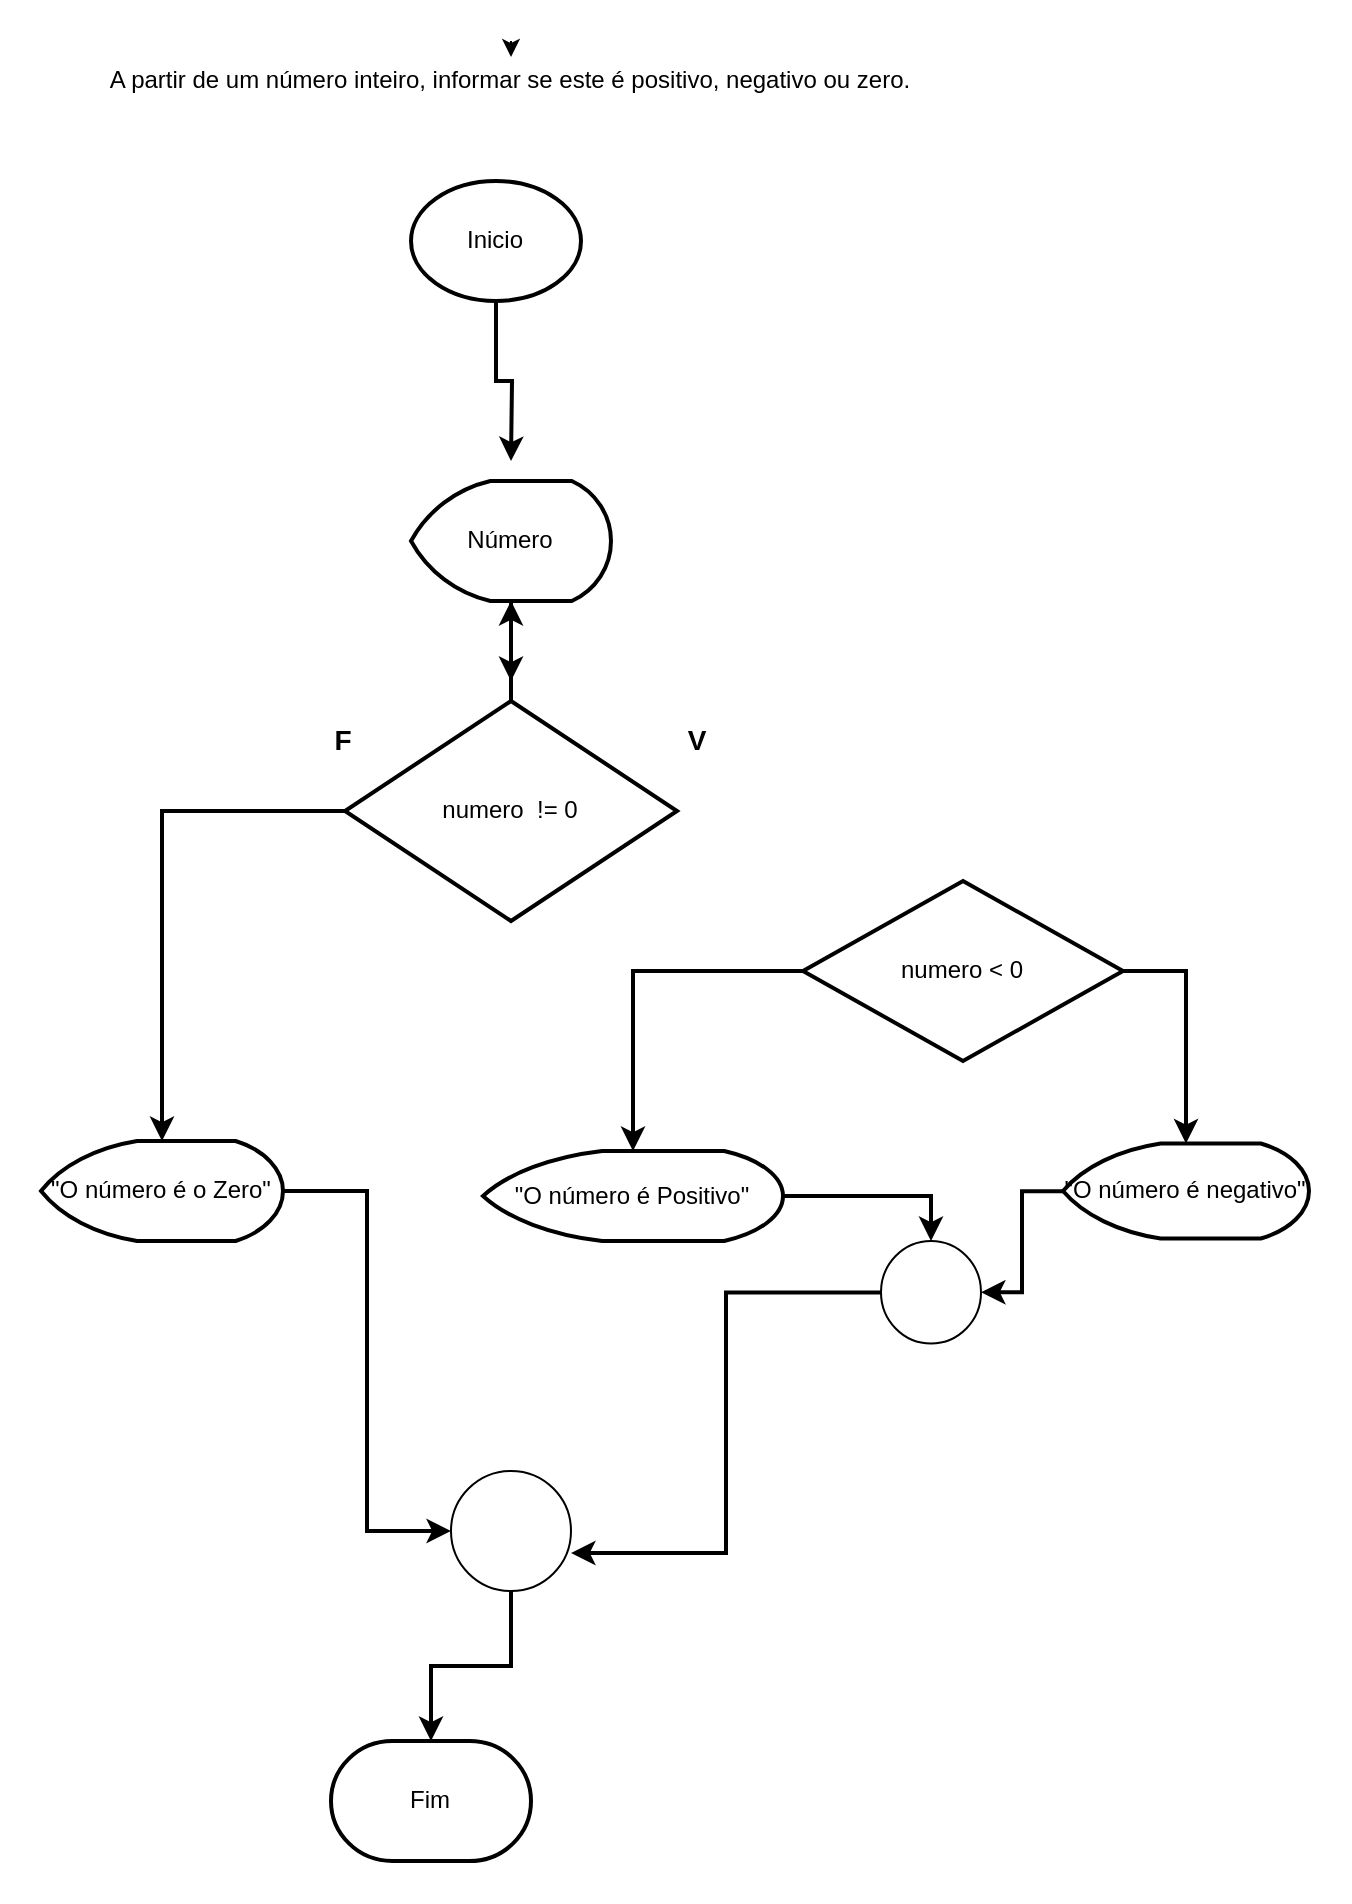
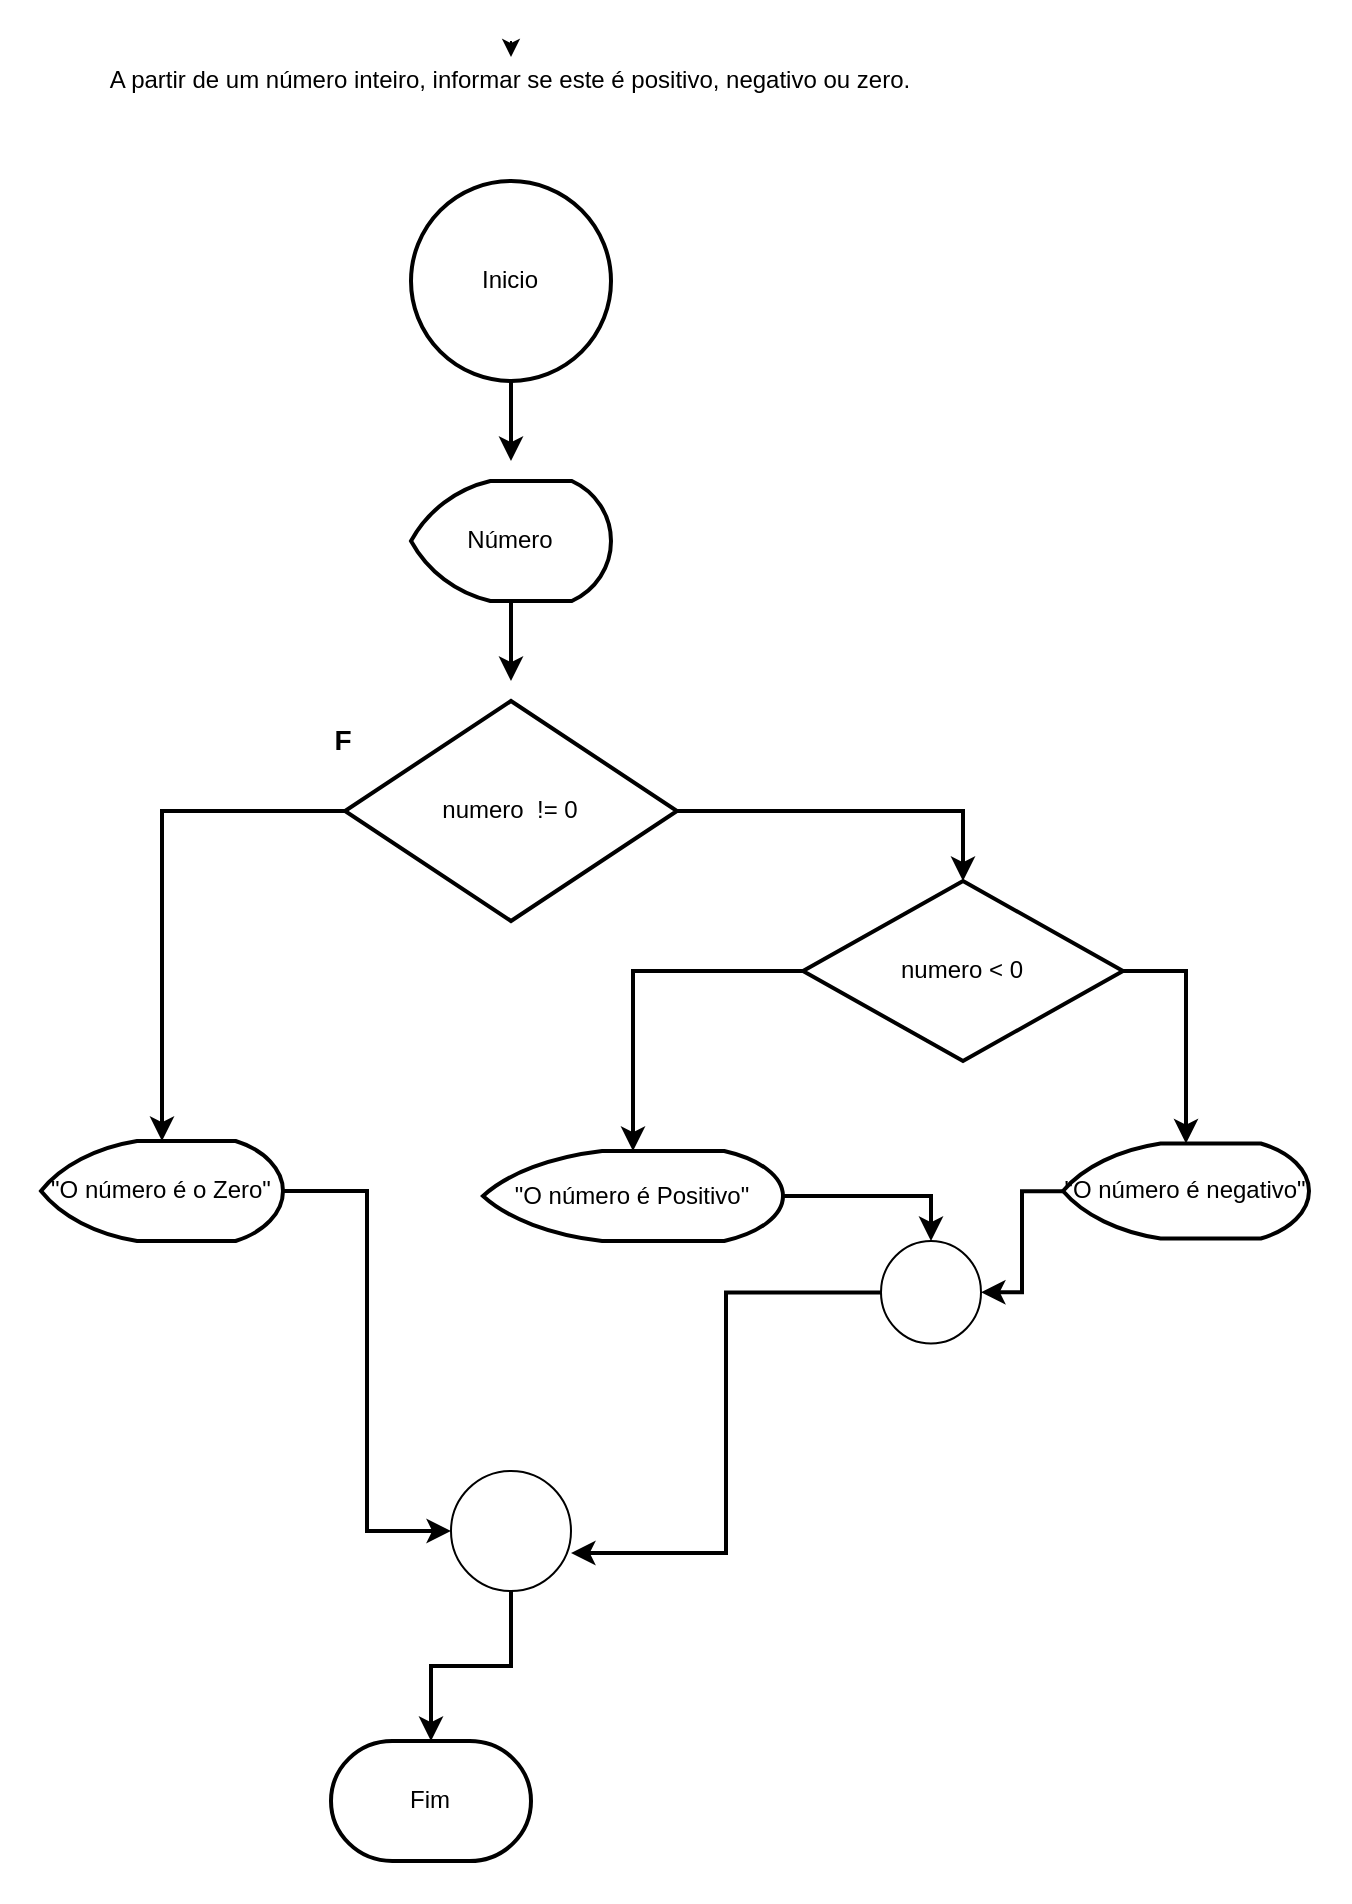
  <mxCell id="0" />
  <mxCell id="1" parent="0" />
  <mxCell id="2" value="A partir de um número inteiro, informar se este é positivo, negativo ou zero." style="text;html=1;strokeColor=none;fillColor=none;align=center;verticalAlign=middle;whiteSpace=wrap;rounded=0;" vertex="1" parent="1"><mxGeometry x="20" y="20" width="470" height="40" as="geometry" /></mxCell>
  <mxCell id="3" style="edgeStyle=orthogonalEdgeStyle;rounded=0;orthogonalLoop=1;jettySize=auto;html=1;exitX=0.5;exitY=0;exitDx=0;exitDy=0;entryX=0.5;entryY=0.2;entryDx=0;entryDy=0;entryPerimeter=0;" edge="1" parent="1" source="2" target="2"><mxGeometry relative="1" as="geometry" /></mxCell>
  <mxCell id="4" style="edgeStyle=orthogonalEdgeStyle;rounded=0;orthogonalLoop=1;jettySize=auto;html=1;exitX=0.5;exitY=1;exitDx=0;exitDy=0;exitPerimeter=0;strokeWidth=2;" edge="1" parent="1" source="5"><mxGeometry relative="1" as="geometry"><mxPoint x="255" y="230" as="targetPoint" /></mxGeometry></mxCell>
- <mxCell id="5" value="Inicio" style="strokeWidth=2;html=1;shape=mxgraph.flowchart.start_2;whiteSpace=wrap;" vertex="1" parent="1"><mxGeometry x="205" y="90" width="85" height="60" as="geometry" /></mxCell>
+ <mxCell id="5" value="Inicio" style="strokeWidth=2;html=1;shape=mxgraph.flowchart.start_2;whiteSpace=wrap;" vertex="1" parent="1"><mxGeometry x="205" y="90" width="100" height="100" as="geometry" /></mxCell>
  <mxCell id="6" style="edgeStyle=orthogonalEdgeStyle;rounded=0;orthogonalLoop=1;jettySize=auto;html=1;exitX=0.5;exitY=1;exitDx=0;exitDy=0;exitPerimeter=0;strokeWidth=2;" edge="1" parent="1" source="7"><mxGeometry relative="1" as="geometry"><mxPoint x="255" y="340" as="targetPoint" /></mxGeometry></mxCell>
  <mxCell id="7" value="Número" style="strokeWidth=2;html=1;shape=mxgraph.flowchart.display;whiteSpace=wrap;" vertex="1" parent="1"><mxGeometry x="205" y="240" width="100" height="60" as="geometry" /></mxCell>
- <mxCell id="8" style="edgeStyle=orthogonalEdgeStyle;rounded=0;orthogonalLoop=1;jettySize=auto;html=1;strokeWidth=2;" edge="1" parent="1" source="10" target="7"><mxGeometry relative="1" as="geometry" /></mxCell>
+ <mxCell id="8" style="edgeStyle=orthogonalEdgeStyle;rounded=0;orthogonalLoop=1;jettySize=auto;html=1;entryX=0.5;entryY=0;entryDx=0;entryDy=0;entryPerimeter=0;strokeWidth=2;" edge="1" parent="1" source="10" target="13"><mxGeometry relative="1" as="geometry" /></mxCell>
  <mxCell id="9" style="edgeStyle=orthogonalEdgeStyle;rounded=0;orthogonalLoop=1;jettySize=auto;html=1;entryX=0.5;entryY=0;entryDx=0;entryDy=0;entryPerimeter=0;strokeWidth=2;" edge="1" parent="1" source="10" target="15"><mxGeometry relative="1" as="geometry" /></mxCell>
  <mxCell id="10" value="numero&amp;nbsp; != 0" style="strokeWidth=2;html=1;shape=mxgraph.flowchart.decision;whiteSpace=wrap;" vertex="1" parent="1"><mxGeometry x="172" y="350" width="166" height="110" as="geometry" /></mxCell>
  <mxCell id="11" style="edgeStyle=orthogonalEdgeStyle;rounded=0;orthogonalLoop=1;jettySize=auto;html=1;exitX=1;exitY=0.5;exitDx=0;exitDy=0;exitPerimeter=0;strokeWidth=2;" edge="1" parent="1" source="13" target="19"><mxGeometry relative="1" as="geometry" /></mxCell>
  <mxCell id="12" style="edgeStyle=orthogonalEdgeStyle;rounded=0;orthogonalLoop=1;jettySize=auto;html=1;strokeWidth=2;" edge="1" parent="1" source="13" target="17"><mxGeometry relative="1" as="geometry" /></mxCell>
  <mxCell id="13" value="numero &amp;lt; 0" style="strokeWidth=2;html=1;shape=mxgraph.flowchart.decision;whiteSpace=wrap;" vertex="1" parent="1"><mxGeometry x="401" y="440" width="160" height="90" as="geometry" /></mxCell>
  <mxCell id="14" style="edgeStyle=orthogonalEdgeStyle;rounded=0;orthogonalLoop=1;jettySize=auto;html=1;entryX=0;entryY=0.5;entryDx=0;entryDy=0;entryPerimeter=0;strokeWidth=2;" edge="1" parent="1" source="15" target="21"><mxGeometry relative="1" as="geometry" /></mxCell>
  <mxCell id="15" value="&quot;O número é o Zero&quot;" style="strokeWidth=2;html=1;shape=mxgraph.flowchart.display;whiteSpace=wrap;" vertex="1" parent="1"><mxGeometry x="20" y="570" width="121" height="50" as="geometry" /></mxCell>
  <mxCell id="16" style="edgeStyle=orthogonalEdgeStyle;rounded=0;orthogonalLoop=1;jettySize=auto;html=1;entryX=0.5;entryY=0;entryDx=0;entryDy=0;entryPerimeter=0;strokeWidth=2;" edge="1" parent="1" source="17" target="23"><mxGeometry relative="1" as="geometry" /></mxCell>
  <mxCell id="17" value="&quot;O número é Positivo&quot;" style="strokeWidth=2;html=1;shape=mxgraph.flowchart.display;whiteSpace=wrap;" vertex="1" parent="1"><mxGeometry x="241" y="575" width="150" height="45" as="geometry" /></mxCell>
  <mxCell id="18" style="edgeStyle=orthogonalEdgeStyle;rounded=0;orthogonalLoop=1;jettySize=auto;html=1;strokeWidth=2;entryX=1;entryY=0.5;entryDx=0;entryDy=0;entryPerimeter=0;" edge="1" parent="1" source="19" target="23"><mxGeometry relative="1" as="geometry" /></mxCell>
  <mxCell id="19" value="&quot;O número é negativo&quot;" style="strokeWidth=2;html=1;shape=mxgraph.flowchart.display;whiteSpace=wrap;" vertex="1" parent="1"><mxGeometry x="531" y="571.25" width="123" height="47.5" as="geometry" /></mxCell>
  <mxCell id="20" style="edgeStyle=orthogonalEdgeStyle;rounded=0;orthogonalLoop=1;jettySize=auto;html=1;strokeWidth=2;" edge="1" parent="1" source="21" target="24"><mxGeometry relative="1" as="geometry" /></mxCell>
  <mxCell id="21" value="" style="verticalLabelPosition=bottom;verticalAlign=top;html=1;shape=mxgraph.flowchart.on-page_reference;" vertex="1" parent="1"><mxGeometry x="225" y="735" width="60" height="60" as="geometry" /></mxCell>
  <mxCell id="22" style="edgeStyle=orthogonalEdgeStyle;rounded=0;orthogonalLoop=1;jettySize=auto;html=1;entryX=1;entryY=0.683;entryDx=0;entryDy=0;entryPerimeter=0;strokeWidth=2;" edge="1" parent="1" source="23" target="21"><mxGeometry relative="1" as="geometry" /></mxCell>
  <mxCell id="23" value="" style="verticalLabelPosition=bottom;verticalAlign=top;html=1;shape=mxgraph.flowchart.on-page_reference;" vertex="1" parent="1"><mxGeometry x="440" y="620" width="50" height="51.25" as="geometry" /></mxCell>
  <mxCell id="24" value="Fim" style="strokeWidth=2;html=1;shape=mxgraph.flowchart.terminator;whiteSpace=wrap;" vertex="1" parent="1"><mxGeometry x="165" y="870" width="100" height="60" as="geometry" /></mxCell>
  <mxCell id="25" value="&lt;b&gt;&lt;font style=&quot;font-size: 14px&quot;&gt;F&lt;/font&gt;&lt;/b&gt;" style="text;html=1;align=center;verticalAlign=middle;resizable=0;points=[];autosize=1;" vertex="1" parent="1"><mxGeometry x="161" y="360" width="20" height="20" as="geometry" /></mxCell>
- <mxCell id="26" value="&lt;b&gt;&lt;font style=&quot;font-size: 14px&quot;&gt;V&lt;/font&gt;&lt;/b&gt;" style="text;html=1;align=center;verticalAlign=middle;resizable=0;points=[];autosize=1;" vertex="1" parent="1"><mxGeometry x="338" y="360" width="20" height="20" as="geometry" /></mxCell>
